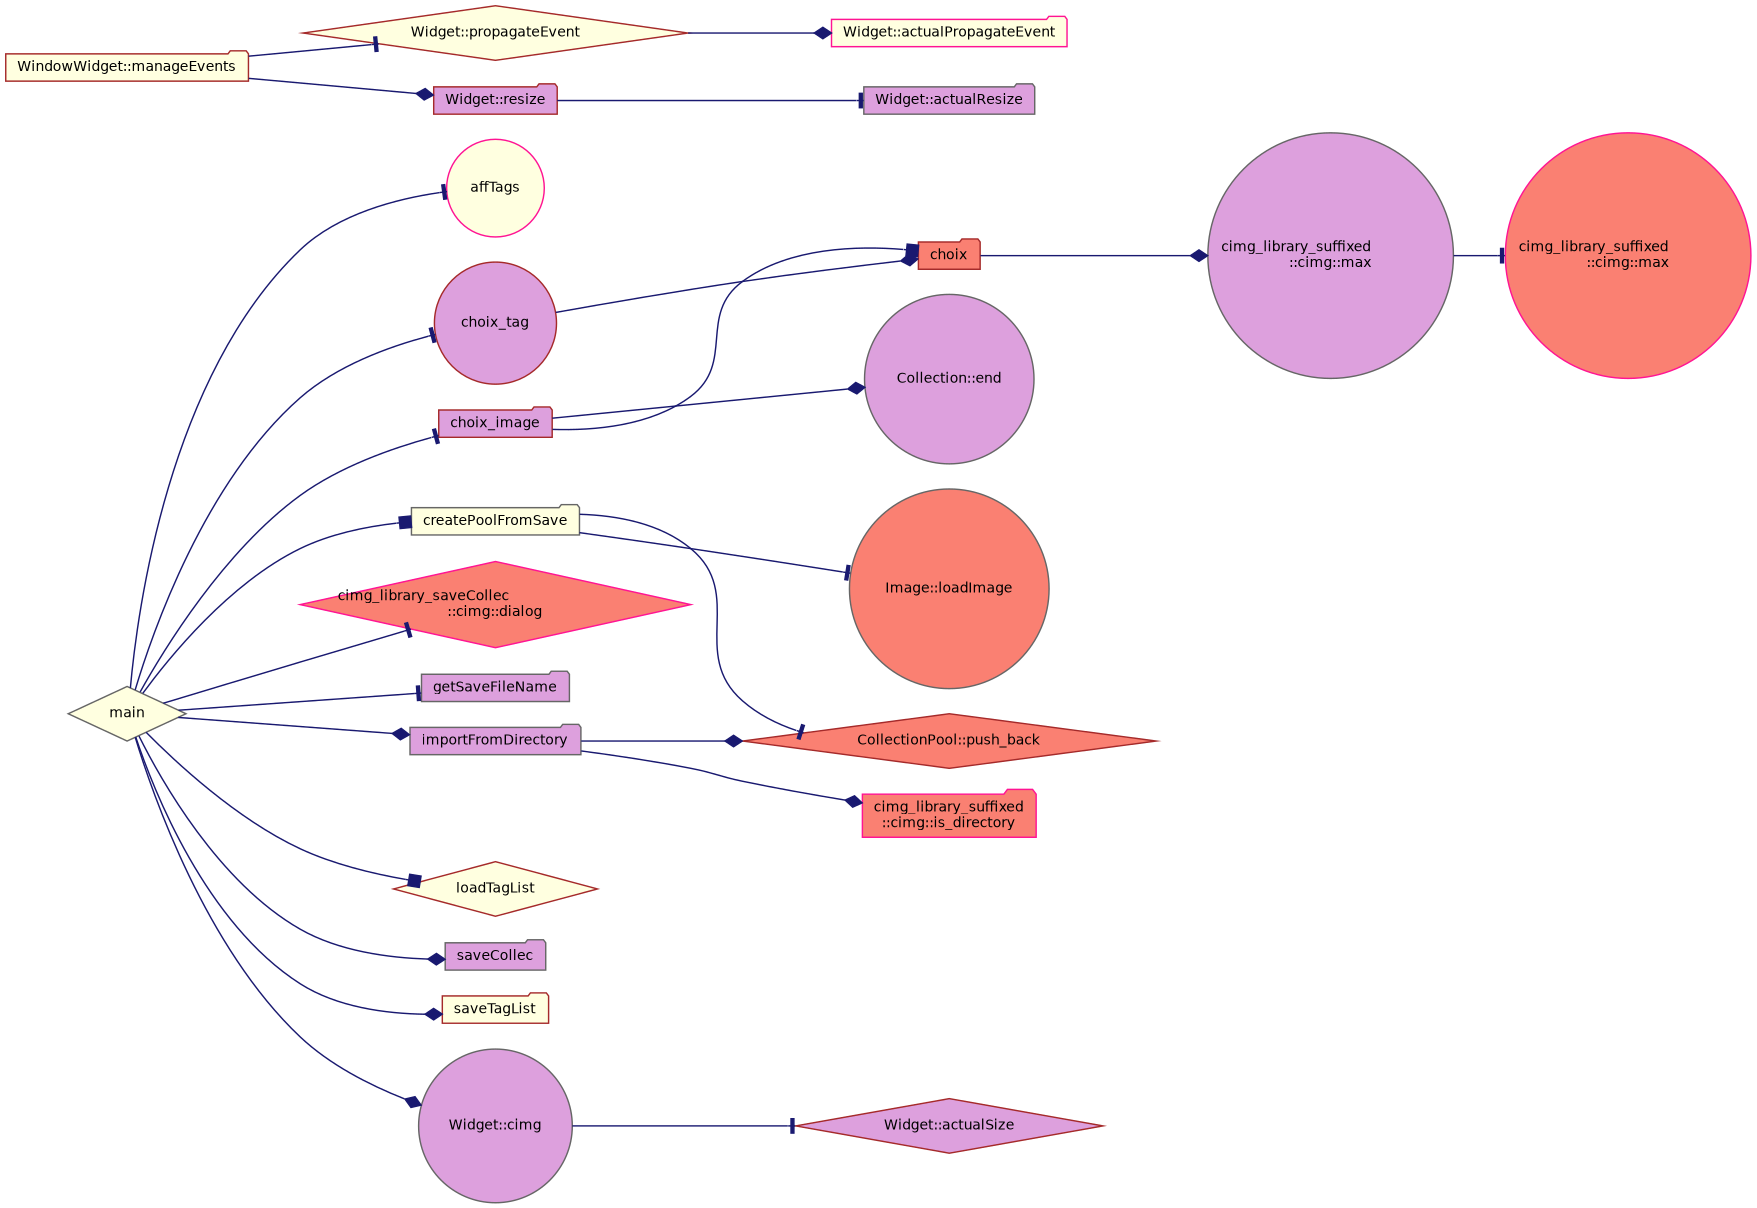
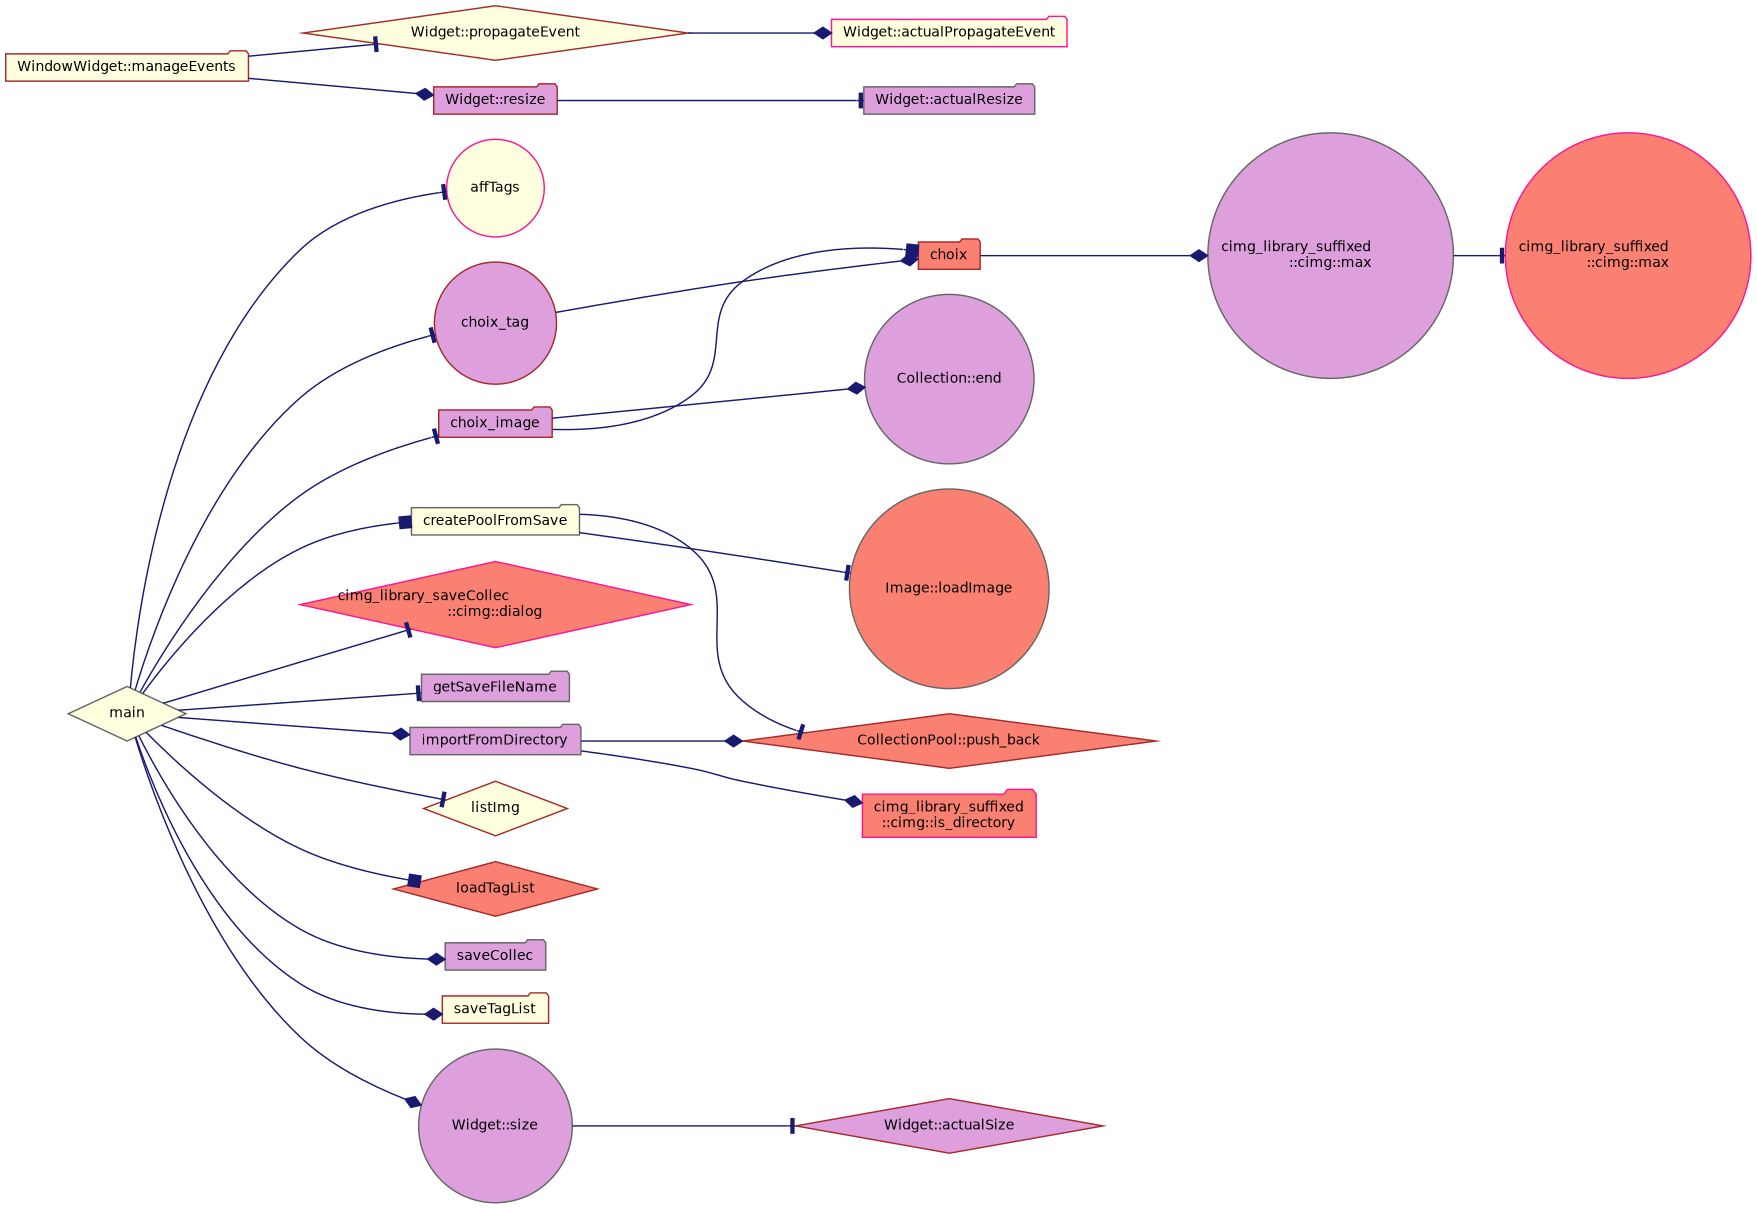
  digraph {
    rankdir=LR
    node [color=brown fillcolor=plum fontname=Helvetica fontsize=10 shape=folder style=filled]
    edge [arrowhead=tee color=midnightblue fontname=Helvetica fontsize=10 labelfontname=Helvetica labelfontsize=10 style=solid]
    n1 [color=gray40 fillcolor=lightyellow fontcolor=black height=0.2 label=main shape=diamond width=0.4]
    n2 [color=deeppink fillcolor=lightyellow height=0.2 label=affTags shape=circle width=0.4]
    n3 [height=0.2 label=choix_image width=0.4]
    n4 [height=0.2 label=choix_tag shape=circle width=0.4]
    n5 [color=gray40 fillcolor=lightyellow height=0.2 label=createPoolFromSave width=0.4]
    n6 [color=deeppink fillcolor=salmon height=0.2 label="cimg_library_saveCollec\l::cimg::dialog" shape=diamond width=0.4]
    n7 [color=gray40 height=0.2 label=getSaveFileName width=0.4]
    n8 [color=gray40 height=0.2 label=importFromDirectory width=0.4]
-   n10 [fillcolor=lightyellow height=0.2 label=loadTagList shape=diamond width=0.4]
+   n9 [fillcolor=lightyellow height=0.2 label=listImg shape=diamond width=0.4]
+   n10 [fillcolor=salmon height=0.2 label=loadTagList shape=diamond width=0.4]
    n11 [color=gray40 height=0.2 label=saveCollec width=0.4]
    n12 [fillcolor=lightyellow height=0.2 label=saveTagList width=0.4]
-   n13 [color=gray40 height=0.2 label="Widget::cimg" shape=circle width=0.4]
+   n13 [color=gray40 height=0.2 label="Widget::size" shape=circle width=0.4]
    n14 [fillcolor=salmon height=0.2 label=choix width=0.4]
    n15 [color=gray40 height=0.2 label="Collection::end" shape=circle width=0.4]
    n16 [color=gray40 fillcolor=salmon height=0.2 label="Image::loadImage" shape=circle width=0.4]
    n17 [fillcolor=salmon height=0.2 label="CollectionPool::push_back" shape=diamond width=0.4]
    n18 [color=deeppink fillcolor=salmon height=0.2 label="cimg_library_suffixed\l::cimg::is_directory" width=0.4]
    n19 [fillcolor=lightyellow height=0.2 label="WindowWidget::manageEvents" width=0.4]
    n20 [fillcolor=lightyellow height=0.2 label="Widget::propagateEvent" shape=diamond width=0.4]
    n21 [height=0.2 label="Widget::resize" width=0.4]
    n22 [height=0.2 label="Widget::actualSize" shape=diamond width=0.4]
    n23 [color=gray40 height=0.2 label="cimg_library_suffixed\l::cimg::max" shape=circle width=0.4]
    n24 [color=deeppink fillcolor=salmon height=0.2 label="cimg_library_suffixed\l::cimg::max" shape=circle width=0.4]
    n25 [color=deeppink fillcolor=lightyellow height=0.2 label="Widget::actualPropagateEvent" width=0.4]
    n26 [color=gray40 height=0.2 label="Widget::actualResize" width=0.4]
    n1 -> n2
    n1 -> n3
    n1 -> n4
    n1 -> n5 [arrowhead=box]
    n1 -> n6
    n1 -> n7
    n1 -> n8 [arrowhead=diamond]
+   n1 -> n9
    n1 -> n10 [arrowhead=box]
    n1 -> n11 [arrowhead=diamond]
    n1 -> n12 [arrowhead=diamond]
    n1 -> n13 [arrowhead=diamond]
    n3 -> n14 [arrowhead=box]
    n3 -> n15 [arrowhead=diamond]
    n4 -> n14 [arrowhead=diamond]
    n5 -> n16
    n5 -> n17
    n8 -> n17 [arrowhead=diamond]
    n8 -> n18 [arrowhead=diamond]
    n13 -> n22
    n14 -> n23 [arrowhead=diamond]
    n19 -> n20
    n19 -> n21 [arrowhead=diamond]
    n20 -> n25 [arrowhead=diamond]
    n21 -> n26
    n23 -> n24
  }
